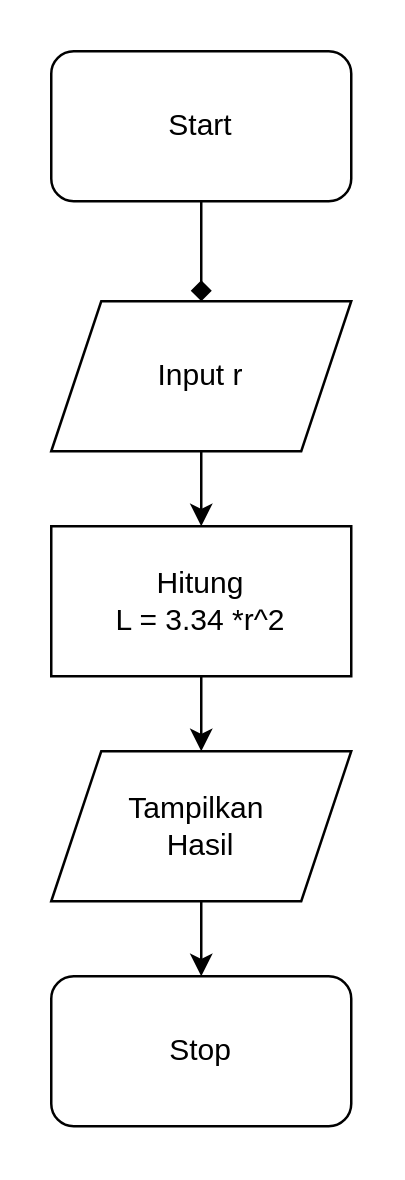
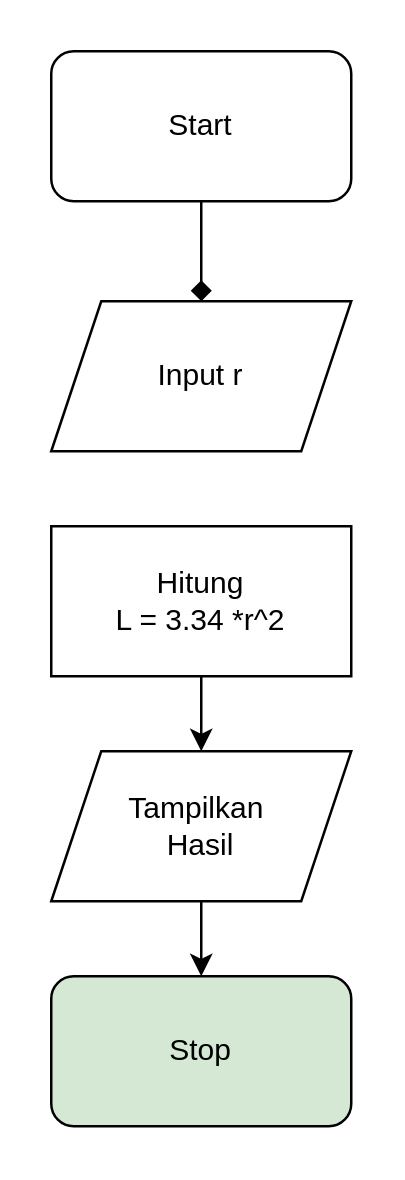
  <mxCell id="0" />
  <mxCell id="1" parent="0" />
  <mxCell id="2" style="edgeStyle=orthogonalEdgeStyle;rounded=0;orthogonalLoop=1;jettySize=auto;html=1;endArrow=diamond;" edge="1" parent="1" source="3" target="6"><mxGeometry relative="1" as="geometry" /></mxCell>
  <mxCell id="3" value="Start" style="rounded=1;whiteSpace=wrap;html=1;" parent="1" vertex="1"><mxGeometry x="20" y="20" width="120" height="60" as="geometry" /></mxCell>
- <mxCell id="4" value="Stop" style="rounded=1;whiteSpace=wrap;html=1;" parent="1" vertex="1"><mxGeometry x="20" y="390" width="120" height="60" as="geometry" /></mxCell>
- <mxCell id="5" style="edgeStyle=orthogonalEdgeStyle;rounded=0;orthogonalLoop=1;jettySize=auto;html=1;" edge="1" parent="1" source="6" target="8"><mxGeometry relative="1" as="geometry" /></mxCell>
+ <mxCell id="4" value="Stop" style="rounded=1;whiteSpace=wrap;html=1;fillColor=#d5e8d4;" parent="1" vertex="1"><mxGeometry x="20" y="390" width="120" height="60" as="geometry" /></mxCell>
  <mxCell id="6" value="Input r" style="shape=parallelogram;perimeter=parallelogramPerimeter;whiteSpace=wrap;html=1;fixedSize=1;" vertex="1" parent="1"><mxGeometry x="20" y="120" width="120" height="60" as="geometry" /></mxCell>
  <mxCell id="7" value="" style="edgeStyle=orthogonalEdgeStyle;rounded=0;orthogonalLoop=1;jettySize=auto;html=1;" edge="1" parent="1" source="8" target="10"><mxGeometry relative="1" as="geometry" /></mxCell>
  <mxCell id="8" value="Hitung&lt;br&gt;L = 3.34 *r^2" style="rounded=0;whiteSpace=wrap;html=1;" vertex="1" parent="1"><mxGeometry x="20" y="210" width="120" height="60" as="geometry" /></mxCell>
  <mxCell id="9" value="" style="edgeStyle=orthogonalEdgeStyle;rounded=0;orthogonalLoop=1;jettySize=auto;html=1;" edge="1" parent="1" source="10" target="4"><mxGeometry relative="1" as="geometry" /></mxCell>
  <mxCell id="10" value="Tampilkan&amp;nbsp;&lt;br&gt;Hasil" style="shape=parallelogram;perimeter=parallelogramPerimeter;whiteSpace=wrap;html=1;fixedSize=1;" vertex="1" parent="1"><mxGeometry x="20" y="300" width="120" height="60" as="geometry" /></mxCell>
